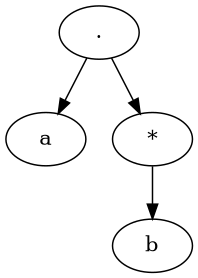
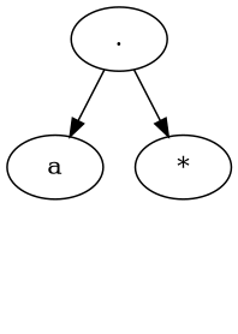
  digraph {
    n1 [label="."]
    n2 [label=a]
    n3 [label="*"]
-   n4 [label=b]
    n1 -> n2
    n1 -> n3
-   n3 -> n4
  }
